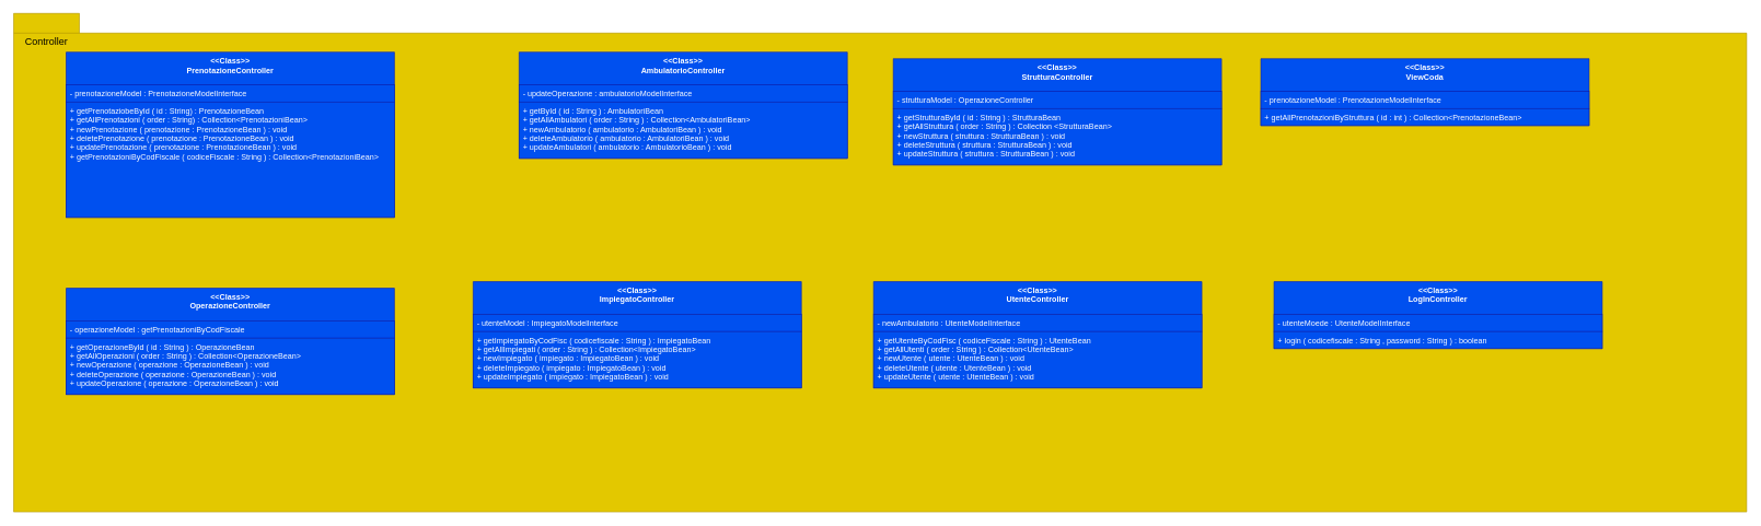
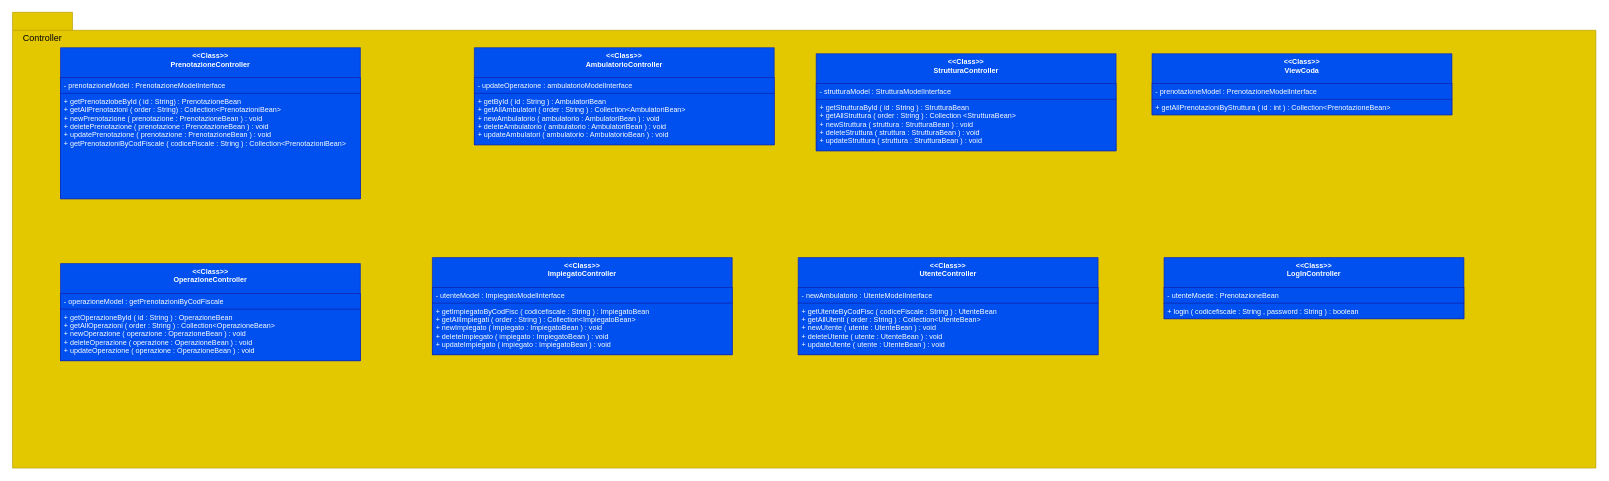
  <mxCell id="0" />
  <mxCell id="1" parent="0" />
  <mxCell id="2" value="" style="shape=folder;fontStyle=1;spacingTop=10;tabWidth=100;tabHeight=30;tabPosition=left;html=1;fillColor=#e3c800;strokeColor=#B09500;fontColor=#ffffff;" vertex="1" parent="1"><mxGeometry x="20" y="20" width="2640" height="760" as="geometry" /></mxCell>
  <mxCell id="3" value="&lt;font style=&quot;font-size: 15px&quot;&gt;Controller&lt;/font&gt;" style="text;html=1;strokeColor=none;fillColor=none;align=center;verticalAlign=middle;whiteSpace=wrap;rounded=0;" vertex="1" parent="1"><mxGeometry x="50" y="52" width="40" height="20" as="geometry" /></mxCell>
  <mxCell id="4" value="&lt;&lt;Class&gt;&gt;&#10;OperazioneController" style="swimlane;fontStyle=1;align=center;verticalAlign=top;childLayout=stackLayout;horizontal=1;startSize=50;horizontalStack=0;resizeParent=1;resizeParentMax=0;resizeLast=0;collapsible=1;marginBottom=0;fillColor=#0050ef;strokeColor=#001DBC;fontColor=#ffffff;" vertex="1" parent="1"><mxGeometry x="100" y="439" width="500" height="162" as="geometry" /></mxCell>
  <mxCell id="5" value="- operazioneModel : getPrenotazioniByCodFiscale" style="text;strokeColor=#001DBC;fillColor=#0050ef;align=left;verticalAlign=top;spacingLeft=4;spacingRight=4;overflow=hidden;rotatable=0;points=[[0,0.5],[1,0.5]];portConstraint=eastwest;fontColor=#ffffff;" vertex="1" parent="4"><mxGeometry y="50" width="500" height="26" as="geometry" /></mxCell>
  <mxCell id="6" value="+ getOperazioneById ( id : String ) : OperazioneBean&#10;+ getAllOperazioni ( order : String ) : Collection&lt;OperazioneBean&gt;&#10;+ newOperazione ( operazione : OperazioneBean ) : void&#10;+ deleteOperazione ( operazione : OperazioneBean ) : void&#10;+ updateOperazione ( operazione : OperazioneBean ) : void" style="text;strokeColor=#001DBC;fillColor=#0050ef;align=left;verticalAlign=top;spacingLeft=4;spacingRight=4;overflow=hidden;rotatable=0;points=[[0,0.5],[1,0.5]];portConstraint=eastwest;fontColor=#ffffff;" vertex="1" parent="4"><mxGeometry y="76" width="500" height="86" as="geometry" /></mxCell>
  <mxCell id="7" value="&lt;&lt;Class&gt;&gt;&#10;PrenotazioneController" style="swimlane;fontStyle=1;align=center;verticalAlign=top;childLayout=stackLayout;horizontal=1;startSize=50;horizontalStack=0;resizeParent=1;resizeParentMax=0;resizeLast=0;collapsible=1;marginBottom=0;fillColor=#0050ef;strokeColor=#001DBC;fontColor=#ffffff;" vertex="1" parent="1"><mxGeometry x="100" y="79" width="500" height="252" as="geometry" /></mxCell>
  <mxCell id="8" value="- prenotazioneModel : PrenotazioneModelInterface" style="text;strokeColor=#001DBC;fillColor=#0050ef;align=left;verticalAlign=top;spacingLeft=4;spacingRight=4;overflow=hidden;rotatable=0;points=[[0,0.5],[1,0.5]];portConstraint=eastwest;fontColor=#ffffff;" vertex="1" parent="7"><mxGeometry y="50" width="500" height="26" as="geometry" /></mxCell>
  <mxCell id="9" value="+ getPrenotaziobeById ( id : String) : PrenotazioneBean&#10;+ getAllPrenotazioni ( order : String) : Collection&lt;PrenotazioniBean&gt;&#10;+ newPrenotazione ( prenotazione : PrenotazioneBean ) : void&#10;+ deletePrenotazione ( prenotazione : PrenotazioneBean ) : void&#10;+ updatePrenotazione ( prenotazione : PrenotazioneBean ) : void&#10;+ getPrenotazioniByCodFiscale ( codiceFiscale : String ) : Collection&lt;PrenotazioniBean&gt;&#10;" style="text;strokeColor=#001DBC;fillColor=#0050ef;align=left;verticalAlign=top;spacingLeft=4;spacingRight=4;overflow=hidden;rotatable=0;points=[[0,0.5],[1,0.5]];portConstraint=eastwest;fontColor=#ffffff;" vertex="1" parent="7"><mxGeometry y="76" width="500" height="176" as="geometry" /></mxCell>
  <mxCell id="10" value="&lt;&lt;Class&gt;&gt;&#10;AmbulatorioController" style="swimlane;fontStyle=1;align=center;verticalAlign=top;childLayout=stackLayout;horizontal=1;startSize=50;horizontalStack=0;resizeParent=1;resizeParentMax=0;resizeLast=0;collapsible=1;marginBottom=0;fillColor=#0050ef;strokeColor=#001DBC;fontColor=#ffffff;" vertex="1" parent="1"><mxGeometry x="790" y="79" width="500" height="162" as="geometry" /></mxCell>
  <mxCell id="11" value="- updateOperazione : ambulatorioModelInterface" style="text;strokeColor=#001DBC;fillColor=#0050ef;align=left;verticalAlign=top;spacingLeft=4;spacingRight=4;overflow=hidden;rotatable=0;points=[[0,0.5],[1,0.5]];portConstraint=eastwest;fontColor=#ffffff;" vertex="1" parent="10"><mxGeometry y="50" width="500" height="26" as="geometry" /></mxCell>
  <mxCell id="12" value="+ getById ( id : String ) : AmbulatoriBean&#10;+ getAllAmbulatori ( order : String ) : Collection&lt;AmbulatoriBean&gt;&#10;+ newAmbulatorio ( ambulatorio : AmbulatoriBean ) : void&#10;+ deleteAmbulatorio ( ambulatorio : AmbulatoriBean ) : void&#10;+ updateAmbulatori ( ambulatorio : AmbulatorioBean ) : void " style="text;strokeColor=#001DBC;fillColor=#0050ef;align=left;verticalAlign=top;spacingLeft=4;spacingRight=4;overflow=hidden;rotatable=0;points=[[0,0.5],[1,0.5]];portConstraint=eastwest;fontColor=#ffffff;" vertex="1" parent="10"><mxGeometry y="76" width="500" height="86" as="geometry" /></mxCell>
  <mxCell id="13" value="&lt;&lt;Class&gt;&gt;&#10;ImpiegatoController" style="swimlane;fontStyle=1;align=center;verticalAlign=top;childLayout=stackLayout;horizontal=1;startSize=50;horizontalStack=0;resizeParent=1;resizeParentMax=0;resizeLast=0;collapsible=1;marginBottom=0;fillColor=#0050ef;strokeColor=#001DBC;fontColor=#ffffff;" vertex="1" parent="1"><mxGeometry x="720" y="429" width="500" height="162" as="geometry" /></mxCell>
  <mxCell id="14" value="- utenteModel : ImpiegatoModelInterface" style="text;strokeColor=#001DBC;fillColor=#0050ef;align=left;verticalAlign=top;spacingLeft=4;spacingRight=4;overflow=hidden;rotatable=0;points=[[0,0.5],[1,0.5]];portConstraint=eastwest;fontColor=#ffffff;" vertex="1" parent="13"><mxGeometry y="50" width="500" height="26" as="geometry" /></mxCell>
  <mxCell id="15" value="+ getImpiegatoByCodFisc ( codicefiscale : String ) : ImpiegatoBean&#10;+ getAllImpiegati ( order : String ) : Collection&lt;ImpiegatoBean&gt;&#10;+ newImpiegato ( impiegato : ImpiegatoBean ) : void&#10;+ deleteImpiegato ( impiegato : ImpiegatoBean ) : void&#10;+ updateImpiegato ( impiegato : ImpiegatoBean ) : void" style="text;strokeColor=#001DBC;fillColor=#0050ef;align=left;verticalAlign=top;spacingLeft=4;spacingRight=4;overflow=hidden;rotatable=0;points=[[0,0.5],[1,0.5]];portConstraint=eastwest;fontColor=#ffffff;" vertex="1" parent="13"><mxGeometry y="76" width="500" height="86" as="geometry" /></mxCell>
  <mxCell id="16" value="&lt;&lt;Class&gt;&gt;&#10;StrutturaController" style="swimlane;fontStyle=1;align=center;verticalAlign=top;childLayout=stackLayout;horizontal=1;startSize=50;horizontalStack=0;resizeParent=1;resizeParentMax=0;resizeLast=0;collapsible=1;marginBottom=0;fillColor=#0050ef;strokeColor=#001DBC;fontColor=#ffffff;" vertex="1" parent="1"><mxGeometry x="1360" y="89" width="500" height="162" as="geometry" /></mxCell>
- <mxCell id="17" value="- strutturaModel : OperazioneController" style="text;strokeColor=#001DBC;fillColor=#0050ef;align=left;verticalAlign=top;spacingLeft=4;spacingRight=4;overflow=hidden;rotatable=0;points=[[0,0.5],[1,0.5]];portConstraint=eastwest;fontColor=#ffffff;" vertex="1" parent="16"><mxGeometry y="50" width="500" height="26" as="geometry" /></mxCell>
+ <mxCell id="17" value="- strutturaModel : StrutturaModelInterface" style="text;strokeColor=#001DBC;fillColor=#0050ef;align=left;verticalAlign=top;spacingLeft=4;spacingRight=4;overflow=hidden;rotatable=0;points=[[0,0.5],[1,0.5]];portConstraint=eastwest;fontColor=#ffffff;" vertex="1" parent="16"><mxGeometry y="50" width="500" height="26" as="geometry" /></mxCell>
  <mxCell id="18" value="+ getStrutturaById ( id : String ) : StrutturaBean&#10;+ getAllStruttura ( order : String ) : Collection &lt;StrutturaBean&gt;&#10;+ newStruttura ( struttura : StrutturaBean ) : void&#10;+ deleteStruttura ( struttura : StrutturaBean ) : void&#10;+ updateStruttura ( struttura : StrutturaBean ) : void" style="text;strokeColor=#001DBC;fillColor=#0050ef;align=left;verticalAlign=top;spacingLeft=4;spacingRight=4;overflow=hidden;rotatable=0;points=[[0,0.5],[1,0.5]];portConstraint=eastwest;fontColor=#ffffff;" vertex="1" parent="16"><mxGeometry y="76" width="500" height="86" as="geometry" /></mxCell>
  <mxCell id="19" value="&lt;&lt;Class&gt;&gt;&#10;UtenteController" style="swimlane;fontStyle=1;align=center;verticalAlign=top;childLayout=stackLayout;horizontal=1;startSize=50;horizontalStack=0;resizeParent=1;resizeParentMax=0;resizeLast=0;collapsible=1;marginBottom=0;fillColor=#0050ef;strokeColor=#001DBC;fontColor=#ffffff;" vertex="1" parent="1"><mxGeometry x="1330" y="429" width="500" height="162" as="geometry" /></mxCell>
  <mxCell id="20" value="- newAmbulatorio : UtenteModelInterface" style="text;strokeColor=#001DBC;fillColor=#0050ef;align=left;verticalAlign=top;spacingLeft=4;spacingRight=4;overflow=hidden;rotatable=0;points=[[0,0.5],[1,0.5]];portConstraint=eastwest;fontColor=#ffffff;" vertex="1" parent="19"><mxGeometry y="50" width="500" height="26" as="geometry" /></mxCell>
  <mxCell id="21" value="+ getUtenteByCodFisc ( codiceFiscale : String ) : UtenteBean&#10;+ getAllUtenti ( order : String ) : Collection&lt;UtenteBean&gt;&#10;+ newUtente ( utente : UtenteBean ) : void&#10;+ deleteUtente ( utente : UtenteBean ) : void&#10;+ updateUtente ( utente : UtenteBean ) : void" style="text;strokeColor=#001DBC;fillColor=#0050ef;align=left;verticalAlign=top;spacingLeft=4;spacingRight=4;overflow=hidden;rotatable=0;points=[[0,0.5],[1,0.5]];portConstraint=eastwest;fontColor=#ffffff;" vertex="1" parent="19"><mxGeometry y="76" width="500" height="86" as="geometry" /></mxCell>
  <mxCell id="22" value="&lt;&lt;Class&gt;&gt;&#10;ViewCoda" style="swimlane;fontStyle=1;align=center;verticalAlign=top;childLayout=stackLayout;horizontal=1;startSize=50;horizontalStack=0;resizeParent=1;resizeParentMax=0;resizeLast=0;collapsible=1;marginBottom=0;fillColor=#0050ef;strokeColor=#001DBC;fontColor=#ffffff;" vertex="1" parent="1"><mxGeometry x="1920" y="89" width="500" height="102" as="geometry" /></mxCell>
  <mxCell id="23" value="- prenotazioneModel : PrenotazioneModelInterface" style="text;strokeColor=#001DBC;fillColor=#0050ef;align=left;verticalAlign=top;spacingLeft=4;spacingRight=4;overflow=hidden;rotatable=0;points=[[0,0.5],[1,0.5]];portConstraint=eastwest;fontColor=#ffffff;" vertex="1" parent="22"><mxGeometry y="50" width="500" height="26" as="geometry" /></mxCell>
  <mxCell id="24" value="+ getAllPrenotazioniByStruttura ( id : int ) : Collection&lt;PrenotazioneBean&gt;" style="text;strokeColor=#001DBC;fillColor=#0050ef;align=left;verticalAlign=top;spacingLeft=4;spacingRight=4;overflow=hidden;rotatable=0;points=[[0,0.5],[1,0.5]];portConstraint=eastwest;fontColor=#ffffff;" vertex="1" parent="22"><mxGeometry y="76" width="500" height="26" as="geometry" /></mxCell>
  <mxCell id="25" value="&lt;&lt;Class&gt;&gt;&#10;LogInController" style="swimlane;fontStyle=1;align=center;verticalAlign=top;childLayout=stackLayout;horizontal=1;startSize=50;horizontalStack=0;resizeParent=1;resizeParentMax=0;resizeLast=0;collapsible=1;marginBottom=0;fillColor=#0050ef;strokeColor=#001DBC;fontColor=#ffffff;" vertex="1" parent="1"><mxGeometry x="1940" y="429" width="500" height="102" as="geometry" /></mxCell>
- <mxCell id="26" value="- utenteMoede : UtenteModelInterface" style="text;strokeColor=#001DBC;fillColor=#0050ef;align=left;verticalAlign=top;spacingLeft=4;spacingRight=4;overflow=hidden;rotatable=0;points=[[0,0.5],[1,0.5]];portConstraint=eastwest;fontColor=#ffffff;" vertex="1" parent="25"><mxGeometry y="50" width="500" height="26" as="geometry" /></mxCell>
+ <mxCell id="26" value="- utenteMoede : PrenotazioneBean" style="text;strokeColor=#001DBC;fillColor=#0050ef;align=left;verticalAlign=top;spacingLeft=4;spacingRight=4;overflow=hidden;rotatable=0;points=[[0,0.5],[1,0.5]];portConstraint=eastwest;fontColor=#ffffff;" vertex="1" parent="25"><mxGeometry y="50" width="500" height="26" as="geometry" /></mxCell>
  <mxCell id="27" value="+ login ( codicefiscale : String , password : String ) : boolean" style="text;strokeColor=#001DBC;fillColor=#0050ef;align=left;verticalAlign=top;spacingLeft=4;spacingRight=4;overflow=hidden;rotatable=0;points=[[0,0.5],[1,0.5]];portConstraint=eastwest;fontColor=#ffffff;" vertex="1" parent="25"><mxGeometry y="76" width="500" height="26" as="geometry" /></mxCell>
